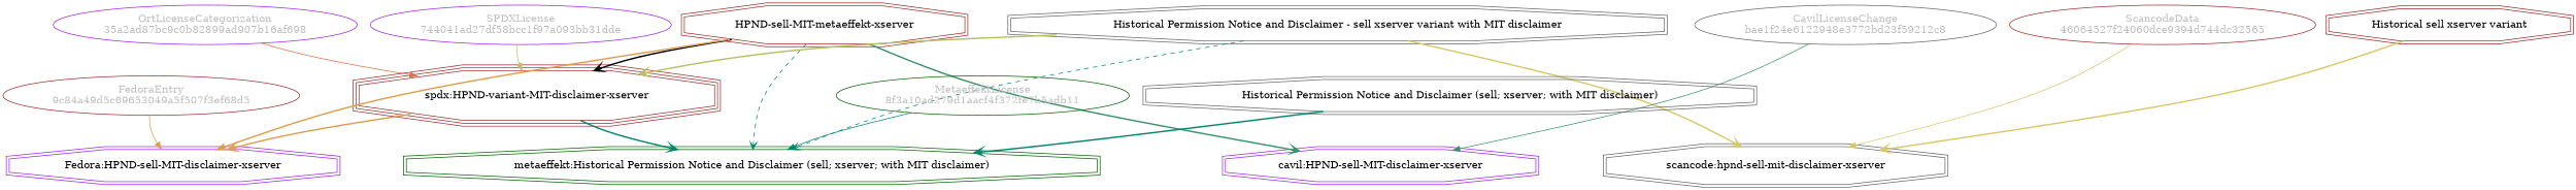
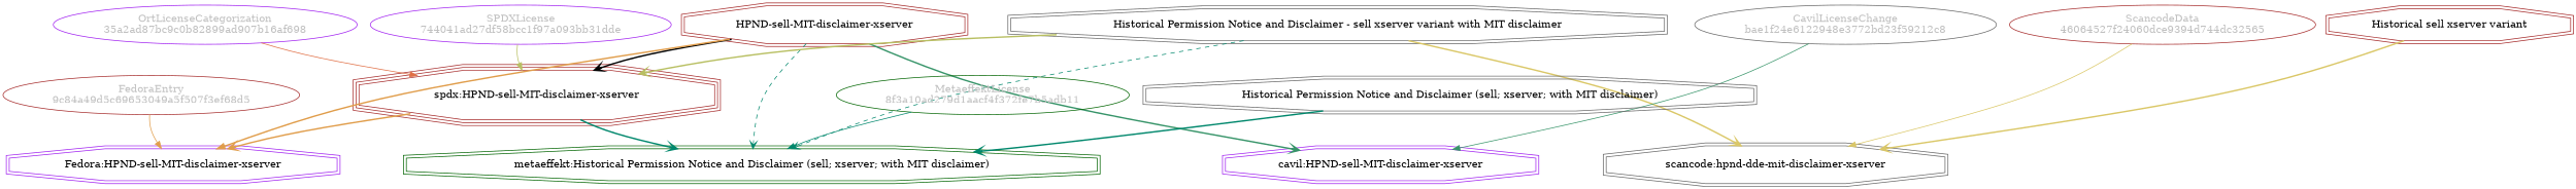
  strict digraph {
    splines=curved
    node [color=brown shape=doubleoctagon]
    edge [color="#00876c" weight=0.7 arrowhead=vee style=bold]
    n1 [color=purple fillcolor="beige;1" fontcolor=gray label="SPDXLicense\n744041ad27df58bcc1f97a093bb31dde" shape=ellipse]
-   n2 [label="spdx:HPND-variant-MIT-disclaimer-xserver" shape=tripleoctagon]
+   n2 [label="spdx:HPND-sell-MIT-disclaimer-xserver" shape=tripleoctagon]
    n3 [color=purple label="Fedora:HPND-sell-MIT-disclaimer-xserver"]
    n4 [color=darkgreen label="metaeffekt:Historical Permission Notice and Disclaimer (sell; xserver; with MIT disclaimer)"]
-   n5 [label="HPND-sell-MIT-metaeffekt-xserver"]
+   n5 [label="HPND-sell-MIT-disclaimer-xserver"]
    n6 [color=purple label="cavil:HPND-sell-MIT-disclaimer-xserver"]
-   n7 [color=gray40 label="scancode:hpnd-sell-mit-disclaimer-xserver"]
+   n7 [color=gray40 label="scancode:hpnd-dde-mit-disclaimer-xserver"]
    n8 [color=gray40 label="Historical Permission Notice and Disclaimer - sell xserver variant with MIT disclaimer"]
    n9 [fillcolor="beige;1" fontcolor=gray label="FedoraEntry\n9c84a49d5c69653049a5f507f3ef68d5" shape=ellipse]
    n10 [fillcolor="beige;1" fontcolor=gray label="ScancodeData\n46064527f24060dce9394d744dc32565" shape=ellipse]
    n11 [label="Historical sell xserver variant"]
    n12 [color=purple fillcolor="beige;1" fontcolor=gray label="OrtLicenseCategorization\n35a2ad87bc9c0b82899ad907b16af698" shape=ellipse]
    n13 [color=gray40 fillcolor="beige;1" fontcolor=gray label="CavilLicenseChange\nbae1f24e6122948e3772bd23f59212c8" shape=ellipse]
    n14 [color=darkgreen fillcolor="beige;1" fontcolor=gray label="MetaeffektLicense\n8f3a10ad279d1aacf4f372fe7b5adb11" shape=ellipse]
    n15 [color=gray40 label="Historical Permission Notice and Disclaimer (sell; xserver; with MIT disclaimer)"]
    n1 -> n2 [color="#b8bf62" weight=0.5 arrowhead="" style=""]
    n2 -> n3 [color="#e09d4b"]
    n2 -> n4
    n5 -> n2 [color=""]
    n5 -> n3 [arrowhead=normal color="#e09d4b"]
    n5 -> n4 [style=dashed weight=0.5]
    n5 -> n6 [color="#379469"]
    n8 -> n2 [color="#b8bf62"]
    n8 -> n4 [style=dashed weight=0.5]
    n8 -> n7 [color="#dac767"]
    n9 -> n3 [color="#e09d4b" weight=0.5 arrowhead="" style=""]
    n10 -> n7 [color="#dac767" weight=0.5 arrowhead="" style=""]
    n11 -> n7 [color="#dac767"]
    n12 -> n2 [color="#e06f45" weight=0.5 arrowhead="" style=""]
    n13 -> n6 [color="#379469" weight=0.5 arrowhead="" style=""]
    n14 -> n4 [weight=0.5 arrowhead="" style=""]
    n15 -> n4
  }
